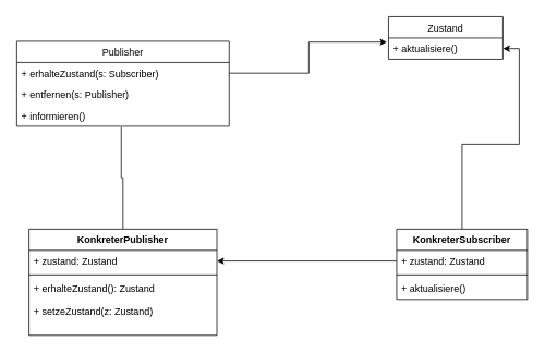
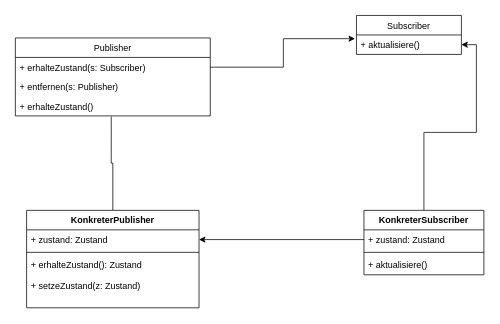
  <mxCell id="0" />
  <mxCell id="1" parent="0" />
  <mxCell id="2" value="Publisher" style="swimlane;fontStyle=0;childLayout=stackLayout;horizontal=1;startSize=26;fillColor=none;horizontalStack=0;resizeParent=1;resizeParentMax=0;resizeLast=0;collapsible=1;marginBottom=0;" vertex="1" parent="1"><mxGeometry x="20" y="50" width="260" height="104" as="geometry" /></mxCell>
  <mxCell id="3" value="+ erhalteZustand(s: Subscriber)" style="text;strokeColor=none;fillColor=none;align=left;verticalAlign=top;spacingLeft=4;spacingRight=4;overflow=hidden;rotatable=0;points=[[0,0.5],[1,0.5]];portConstraint=eastwest;" vertex="1" parent="2"><mxGeometry y="26" width="260" height="26" as="geometry" /></mxCell>
  <mxCell id="4" value="+ entfernen(s: Publisher)" style="text;strokeColor=none;fillColor=none;align=left;verticalAlign=top;spacingLeft=4;spacingRight=4;overflow=hidden;rotatable=0;points=[[0,0.5],[1,0.5]];portConstraint=eastwest;" vertex="1" parent="2"><mxGeometry y="52" width="260" height="26" as="geometry" /></mxCell>
- <mxCell id="5" value="+ informieren()" style="text;strokeColor=none;fillColor=none;align=left;verticalAlign=top;spacingLeft=4;spacingRight=4;overflow=hidden;rotatable=0;points=[[0,0.5],[1,0.5]];portConstraint=eastwest;" vertex="1" parent="2"><mxGeometry y="78" width="260" height="26" as="geometry" /></mxCell>
+ <mxCell id="5" value="+ erhalteZustand()" style="text;strokeColor=none;fillColor=none;align=left;verticalAlign=top;spacingLeft=4;spacingRight=4;overflow=hidden;rotatable=0;points=[[0,0.5],[1,0.5]];portConstraint=eastwest;" vertex="1" parent="2"><mxGeometry y="78" width="260" height="26" as="geometry" /></mxCell>
  <mxCell id="6" style="edgeStyle=orthogonalEdgeStyle;rounded=0;orthogonalLoop=1;jettySize=auto;html=1;entryX=0.492;entryY=1.038;entryDx=0;entryDy=0;entryPerimeter=0;endArrow=none;" edge="1" parent="1" source="7" target="5"><mxGeometry relative="1" as="geometry" /></mxCell>
  <mxCell id="7" value="KonkreterPublisher" style="swimlane;fontStyle=1;align=center;verticalAlign=top;childLayout=stackLayout;horizontal=1;startSize=26;horizontalStack=0;resizeParent=1;resizeParentMax=0;resizeLast=0;collapsible=1;marginBottom=0;" vertex="1" parent="1"><mxGeometry x="35" y="280" width="230" height="130" as="geometry" /></mxCell>
  <mxCell id="8" value="+ zustand: Zustand" style="text;strokeColor=none;fillColor=none;align=left;verticalAlign=top;spacingLeft=4;spacingRight=4;overflow=hidden;rotatable=0;points=[[0,0.5],[1,0.5]];portConstraint=eastwest;" vertex="1" parent="7"><mxGeometry y="26" width="230" height="26" as="geometry" /></mxCell>
  <mxCell id="9" value="" style="line;strokeWidth=1;fillColor=none;align=left;verticalAlign=middle;spacingTop=-1;spacingLeft=3;spacingRight=3;rotatable=0;labelPosition=right;points=[];portConstraint=eastwest;" vertex="1" parent="7"><mxGeometry y="52" width="230" height="8" as="geometry" /></mxCell>
  <mxCell id="10" value="+ erhalteZustand(): Zustand&#10;&#10;+ setzeZustand(z: Zustand)" style="text;strokeColor=none;fillColor=none;align=left;verticalAlign=top;spacingLeft=4;spacingRight=4;overflow=hidden;rotatable=0;points=[[0,0.5],[1,0.5]];portConstraint=eastwest;" vertex="1" parent="7"><mxGeometry y="60" width="230" height="70" as="geometry" /></mxCell>
- <mxCell id="11" value="Zustand" style="swimlane;fontStyle=0;childLayout=stackLayout;horizontal=1;startSize=26;fillColor=none;horizontalStack=0;resizeParent=1;resizeParentMax=0;resizeLast=0;collapsible=1;marginBottom=0;" vertex="1" parent="1"><mxGeometry x="475" y="20" width="140" height="52" as="geometry" /></mxCell>
+ <mxCell id="11" value="Subscriber" style="swimlane;fontStyle=0;childLayout=stackLayout;horizontal=1;startSize=26;fillColor=none;horizontalStack=0;resizeParent=1;resizeParentMax=0;resizeLast=0;collapsible=1;marginBottom=0;" vertex="1" parent="1"><mxGeometry x="475" y="20" width="140" height="52" as="geometry" /></mxCell>
  <mxCell id="12" value="+ aktualisiere()" style="text;strokeColor=none;fillColor=none;align=left;verticalAlign=top;spacingLeft=4;spacingRight=4;overflow=hidden;rotatable=0;points=[[0,0.5],[1,0.5]];portConstraint=eastwest;" vertex="1" parent="11"><mxGeometry y="26" width="140" height="26" as="geometry" /></mxCell>
  <mxCell id="13" style="edgeStyle=orthogonalEdgeStyle;rounded=0;orthogonalLoop=1;jettySize=auto;html=1;entryX=-0.014;entryY=0.192;entryDx=0;entryDy=0;entryPerimeter=0;" edge="1" parent="1" source="3" target="12"><mxGeometry relative="1" as="geometry" /></mxCell>
  <mxCell id="14" style="edgeStyle=orthogonalEdgeStyle;rounded=0;orthogonalLoop=1;jettySize=auto;html=1;entryX=1;entryY=0.5;entryDx=0;entryDy=0;" edge="1" parent="1" source="15" target="12"><mxGeometry relative="1" as="geometry" /></mxCell>
  <mxCell id="15" value="KonkreterSubscriber" style="swimlane;fontStyle=1;align=center;verticalAlign=top;childLayout=stackLayout;horizontal=1;startSize=26;horizontalStack=0;resizeParent=1;resizeParentMax=0;resizeLast=0;collapsible=1;marginBottom=0;" vertex="1" parent="1"><mxGeometry x="485" y="280" width="160" height="86" as="geometry" /></mxCell>
  <mxCell id="16" value="+ zustand: Zustand" style="text;strokeColor=none;fillColor=none;align=left;verticalAlign=top;spacingLeft=4;spacingRight=4;overflow=hidden;rotatable=0;points=[[0,0.5],[1,0.5]];portConstraint=eastwest;" vertex="1" parent="15"><mxGeometry y="26" width="160" height="26" as="geometry" /></mxCell>
  <mxCell id="17" value="" style="line;strokeWidth=1;fillColor=none;align=left;verticalAlign=middle;spacingTop=-1;spacingLeft=3;spacingRight=3;rotatable=0;labelPosition=right;points=[];portConstraint=eastwest;" vertex="1" parent="15"><mxGeometry y="52" width="160" height="8" as="geometry" /></mxCell>
  <mxCell id="18" value="+ aktualisiere()" style="text;strokeColor=none;fillColor=none;align=left;verticalAlign=top;spacingLeft=4;spacingRight=4;overflow=hidden;rotatable=0;points=[[0,0.5],[1,0.5]];portConstraint=eastwest;" vertex="1" parent="15"><mxGeometry y="60" width="160" height="26" as="geometry" /></mxCell>
  <mxCell id="19" style="edgeStyle=orthogonalEdgeStyle;rounded=0;orthogonalLoop=1;jettySize=auto;html=1;entryX=1;entryY=0.5;entryDx=0;entryDy=0;" edge="1" parent="1" source="16" target="8"><mxGeometry relative="1" as="geometry" /></mxCell>
